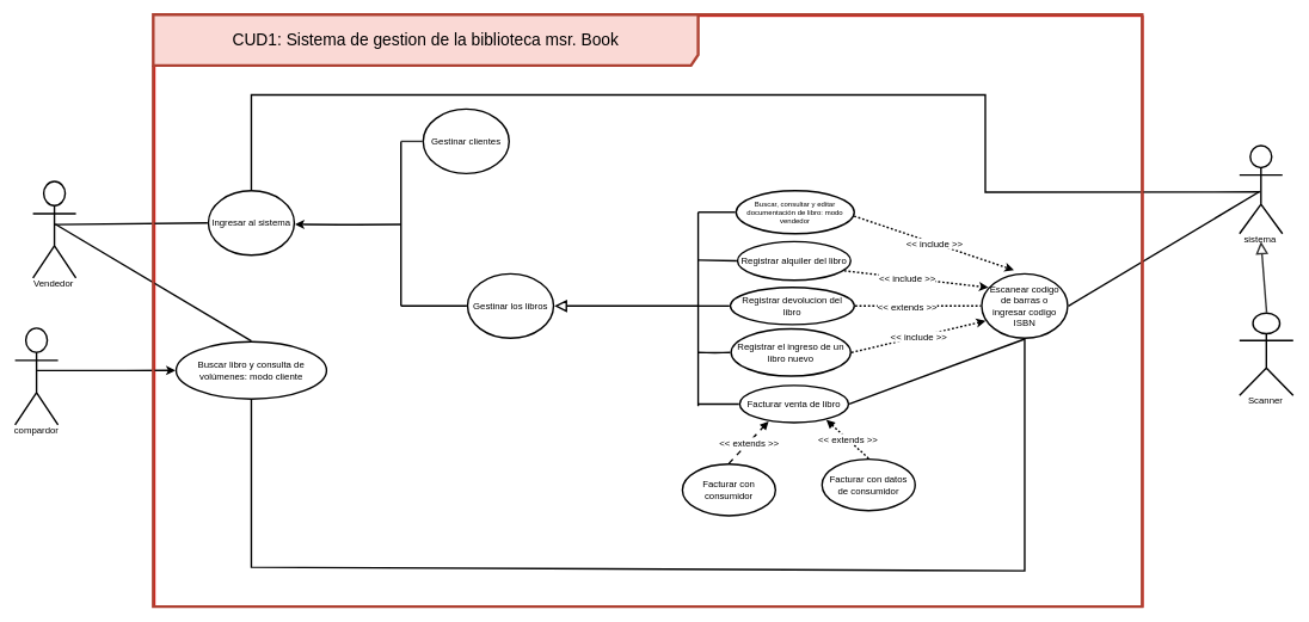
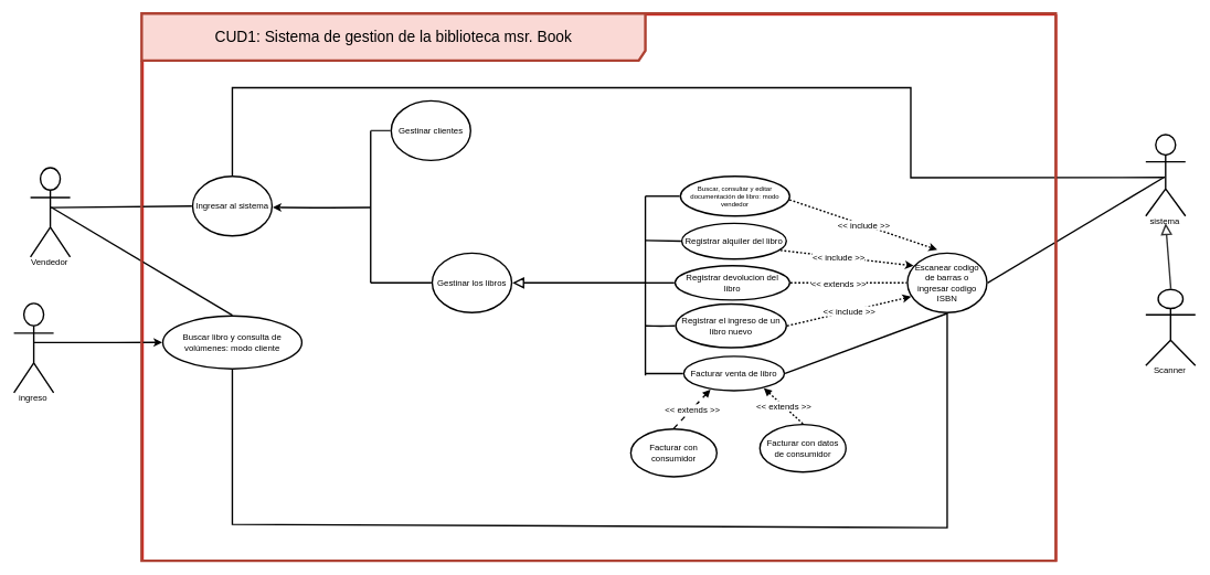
  <mxCell id="0" />
  <mxCell id="1" parent="0" />
  <mxCell id="2" value="" style="html=1;overflow=block;blockSpacing=1;whiteSpace=wrap;container=1;pointerEvents=0;collapsible=0;recursiveResize=0;fontSize=13;spacing=0;strokeColor=#e81313;strokeOpacity=100;fillOpacity=0;fillColor=#000000;strokeWidth=2.3;lucidId=xVevc2svLX9S;" vertex="1" parent="1"><mxGeometry x="215" y="22" width="1380" height="825" as="geometry" /></mxCell>
  <mxCell id="3" value="Vendedor " style="html=1;overflow=block;blockSpacing=1;shape=umlActor;labelPosition=center;verticalLabelPosition=bottom;verticalAlign=top;whiteSpace=nowrap;fontSize=13;align=center;spacing=0;strokeOpacity=100;fillOpacity=100;fillColor=none;strokeWidth=2.3;lucidId=oIXr3bTWR8yv;strokeColor=light-dark(#000000,#000000);fontColor=light-dark(#000000,#000000);" vertex="1" parent="1"><mxGeometry x="45" y="253" width="60" height="135" as="geometry" /></mxCell>
  <mxCell id="4" value="" style="html=1;jettySize=18;whiteSpace=wrap;fontSize=13;strokeOpacity=100;strokeWidth=2.3;rounded=0;startArrow=none;endArrow=none;exitX=0.513;exitY=0.446;exitPerimeter=0;entryX=-0.009;entryY=0.5;entryPerimeter=0;lucidId=~IXrXFqYzqX-;strokeColor=light-dark(#000000,#000000);labelBackgroundColor=light-dark(#FFFFFF,transparent);fontColor=light-dark(#000000,#000000);" edge="1" parent="1" source="3" target="5"><mxGeometry width="100" height="100" relative="1" as="geometry"><Array as="points" /></mxGeometry></mxCell>
  <mxCell id="5" value="Ingresar al sistema " style="html=1;overflow=block;blockSpacing=1;whiteSpace=wrap;ellipse;fontSize=13;spacing=3.8;strokeOpacity=100;fillOpacity=100;fillColor=none;strokeWidth=2.3;lucidId=bJXrP_8hjBpG;strokeColor=light-dark(#000000,#000000);fontColor=light-dark(#000000,#000000);" vertex="1" parent="1"><mxGeometry x="290" y="266" width="120" height="90" as="geometry" /></mxCell>
  <mxCell id="6" value="Gestinar los libros " style="html=1;overflow=block;blockSpacing=1;whiteSpace=wrap;ellipse;fontSize=13;spacing=3.8;strokeOpacity=100;fillOpacity=100;fillColor=none;strokeWidth=2.3;lucidId=mJXr~tETLvj5;strokeColor=light-dark(#000000,#000000);fontColor=light-dark(#000000,#000000);" vertex="1" parent="1"><mxGeometry x="652" y="382" width="120" height="90" as="geometry" /></mxCell>
  <mxCell id="7" value="" style="html=1;jettySize=18;whiteSpace=wrap;fontSize=13;strokeOpacity=100;strokeWidth=2.3;rounded=1;arcSize=24;edgeStyle=orthogonalEdgeStyle;startArrow=none;entryX=1.009;entryY=0.521;entryPerimeter=0;lucidId=gLXrUshnpZkm;strokeColor=light-dark(#000000,#000000);labelBackgroundColor=light-dark(#FFFFFF,transparent);fontColor=light-dark(#000000,#000000);" edge="1" parent="1" target="5"><mxGeometry width="100" height="100" relative="1" as="geometry"><Array as="points" /><mxPoint x="559" y="313" as="sourcePoint" /></mxGeometry></mxCell>
  <mxCell id="8" value="" style="html=1;jettySize=18;whiteSpace=wrap;fontSize=13;strokeOpacity=100;strokeWidth=2.3;rounded=1;arcSize=24;edgeStyle=orthogonalEdgeStyle;startArrow=none;endArrow=none;lucidId=vLXr.lG5ZE0v;strokeColor=light-dark(#000000,#000000);labelBackgroundColor=light-dark(#FFFFFF,transparent);fontColor=light-dark(#000000,#000000);" edge="1" parent="1"><mxGeometry width="100" height="100" relative="1" as="geometry"><Array as="points"><mxPoint x="559" y="383" /></Array><mxPoint x="559" y="197" as="sourcePoint" /><mxPoint x="559" y="427" as="targetPoint" /></mxGeometry></mxCell>
  <mxCell id="9" value="" style="html=1;jettySize=18;whiteSpace=wrap;fontSize=13;strokeOpacity=100;strokeWidth=2.3;rounded=1;arcSize=24;edgeStyle=orthogonalEdgeStyle;startArrow=none;endArrow=none;exitX=-0.009;exitY=0.5;exitPerimeter=0;lucidId=KMXrIlaHuww7;strokeColor=light-dark(#000000,#000000);labelBackgroundColor=light-dark(#FFFFFF,transparent);fontColor=light-dark(#000000,#000000);" edge="1" parent="1" source="6"><mxGeometry width="100" height="100" relative="1" as="geometry"><Array as="points" /><mxPoint x="559" y="427" as="targetPoint" /></mxGeometry></mxCell>
  <mxCell id="10" value="" style="html=1;jettySize=18;whiteSpace=wrap;fontSize=13;strokeColor=light-dark(#333333,#000000);strokeOpacity=100;strokeWidth=2.3;rounded=1;arcSize=24;edgeStyle=orthogonalEdgeStyle;startArrow=none;endArrow=none;exitX=-0.009;exitY=0.5;exitPerimeter=0;lucidId=4MXr3ptMjf~w;" edge="1" parent="1" source="43"><mxGeometry width="100" height="100" relative="1" as="geometry"><Array as="points" /><mxPoint x="559" y="197" as="targetPoint" /></mxGeometry></mxCell>
  <mxCell id="11" value="Registrar devolucion del libro" style="html=1;overflow=block;blockSpacing=1;whiteSpace=wrap;ellipse;fontSize=13;spacing=3.8;strokeOpacity=100;fillOpacity=100;fillColor=none;strokeWidth=2.3;lucidId=O6YrzPI9fsnK;strokeColor=light-dark(#000000,#000000);fontColor=light-dark(#000000,#000000);" vertex="1" parent="1"><mxGeometry x="1019" y="401" width="173" height="52" as="geometry" /></mxCell>
  <mxCell id="12" value="Facturar venta de libro" style="html=1;overflow=block;blockSpacing=1;whiteSpace=wrap;ellipse;fontSize=13;spacing=3.8;strokeOpacity=100;fillOpacity=100;fillColor=none;strokeWidth=2.3;lucidId=U5YrKndhdum1;strokeColor=light-dark(#000000,#000000);fontColor=light-dark(#000000,#000000);" vertex="1" parent="1"><mxGeometry x="1032" y="538" width="152" height="52" as="geometry" /></mxCell>
  <mxCell id="13" value="Registrar alquiler del libro " style="html=1;overflow=block;blockSpacing=1;whiteSpace=wrap;ellipse;fontSize=13;spacing=3.8;strokeOpacity=100;fillOpacity=100;fillColor=none;strokeWidth=2.3;lucidId=U8YrNLJ4~gtg;strokeColor=light-dark(#000000,#000000);fontColor=light-dark(#000000,#000000);" vertex="1" parent="1"><mxGeometry x="1029" y="337" width="158" height="54" as="geometry" /></mxCell>
  <mxCell id="14" value="Buscar libro y consulta de volúmenes: modo cliente" style="html=1;overflow=block;blockSpacing=1;whiteSpace=wrap;ellipse;fontSize=13;spacing=3.8;strokeOpacity=100;fillOpacity=100;fillColor=none;strokeWidth=2.3;lucidId=G8YrbJfAfN3q;strokeColor=light-dark(#000000,#000000);fontColor=light-dark(#000000,#000000);" vertex="1" parent="1"><mxGeometry x="245" y="477" width="210" height="80" as="geometry" /></mxCell>
  <mxCell id="15" value="" style="html=1;jettySize=18;whiteSpace=wrap;fontSize=13;strokeOpacity=100;strokeWidth=2.3;rounded=1;arcSize=24;edgeStyle=orthogonalEdgeStyle;startArrow=block;startFill=0;startSize=12;endArrow=none;exitX=1.009;exitY=0.5;exitPerimeter=0;lucidId=6K0r4LyFNMIm;strokeColor=light-dark(#000000,#000000);labelBackgroundColor=light-dark(#FFFFFF,transparent);fontColor=light-dark(#000000,#000000);" edge="1" parent="1" source="6"><mxGeometry width="100" height="100" relative="1" as="geometry"><Array as="points" /><mxPoint x="974" y="427" as="targetPoint" /></mxGeometry></mxCell>
  <mxCell id="16" value="" style="html=1;jettySize=18;whiteSpace=wrap;fontSize=13;strokeOpacity=100;strokeWidth=2.3;rounded=1;arcSize=24;edgeStyle=orthogonalEdgeStyle;startArrow=none;endArrow=none;lucidId=GL0rQ7vASsBN;strokeColor=light-dark(#000000,#000000);labelBackgroundColor=light-dark(#FFFFFF,transparent);fontColor=light-dark(#000000,#000000);" edge="1" parent="1"><mxGeometry width="100" height="100" relative="1" as="geometry"><Array as="points" /><mxPoint x="974" y="567" as="sourcePoint" /><mxPoint x="974" y="296" as="targetPoint" /></mxGeometry></mxCell>
  <mxCell id="17" value="" style="html=1;jettySize=18;whiteSpace=wrap;fontSize=13;strokeOpacity=100;strokeWidth=2.3;rounded=1;arcSize=24;edgeStyle=orthogonalEdgeStyle;startArrow=none;endArrow=none;exitX=-0.007;exitY=0.5;exitPerimeter=0;lucidId=BN0rINsAk1or;strokeColor=light-dark(#000000,#000000);labelBackgroundColor=light-dark(#FFFFFF,transparent);fontColor=light-dark(#000000,#000000);" edge="1" parent="1" source="12"><mxGeometry width="100" height="100" relative="1" as="geometry"><Array as="points" /><mxPoint x="974" y="564" as="targetPoint" /></mxGeometry></mxCell>
  <mxCell id="18" value="" style="html=1;jettySize=18;whiteSpace=wrap;fontSize=13;strokeOpacity=100;strokeWidth=2.3;rounded=1;arcSize=24;edgeStyle=orthogonalEdgeStyle;startArrow=none;endArrow=none;exitX=-0.007;exitY=0.5;exitPerimeter=0;lucidId=jO0rF9u9ssNE;strokeColor=light-dark(#000000,#000000);labelBackgroundColor=light-dark(#FFFFFF,transparent);fontColor=light-dark(#000000,#000000);" edge="1" parent="1" source="11"><mxGeometry width="100" height="100" relative="1" as="geometry"><Array as="points" /><mxPoint x="974" y="427" as="targetPoint" /></mxGeometry></mxCell>
  <mxCell id="19" value="&lt;font style=&quot;color: light-dark(rgb(0, 0, 0), rgb(0, 0, 0));&quot;&gt;sistema&lt;/font&gt;" style="html=1;overflow=block;blockSpacing=1;shape=umlActor;labelPosition=center;verticalLabelPosition=bottom;verticalAlign=top;whiteSpace=nowrap;fontSize=13;align=center;spacing=0;strokeOpacity=100;fillOpacity=100;fillColor=none;strokeWidth=2.3;lucidId=yyaslwnEzkXT;strokeColor=light-dark(#000000,#000000);" vertex="1" parent="1"><mxGeometry x="1730" y="203" width="60" height="123" as="geometry" /></mxCell>
  <mxCell id="20" value="Scanner" style="html=1;overflow=block;blockSpacing=1;shape=umlActor;labelPosition=center;verticalLabelPosition=bottom;verticalAlign=top;whiteSpace=nowrap;fontSize=13;align=center;spacing=0;strokeOpacity=100;fillOpacity=100;fillColor=none;strokeWidth=2.3;lucidId=nBasvc_rHX9b;strokeColor=light-dark(#000000,#000000);fontColor=light-dark(#000000,#000000);" vertex="1" parent="1"><mxGeometry x="1730" y="437" width="75" height="115" as="geometry" /></mxCell>
  <mxCell id="21" value="" style="html=1;jettySize=18;whiteSpace=wrap;fontSize=13;strokeOpacity=100;strokeWidth=2.3;rounded=1;arcSize=24;edgeStyle=orthogonalEdgeStyle;startArrow=none;endArrow=none;entryX=-0.007;entryY=0.5;entryPerimeter=0;lucidId=HHasgsvg1ZIc;strokeColor=light-dark(#000000,#000000);labelBackgroundColor=light-dark(#FFFFFF,transparent);fontColor=light-dark(#000000,#000000);" edge="1" parent="1" target="22"><mxGeometry width="100" height="100" relative="1" as="geometry"><Array as="points" /><mxPoint x="974" y="492" as="sourcePoint" /></mxGeometry></mxCell>
  <mxCell id="22" value="Registrar el ingreso de un libro nuevo" style="html=1;overflow=block;blockSpacing=1;whiteSpace=wrap;ellipse;fontSize=13;spacing=3.8;strokeOpacity=100;fillOpacity=100;fillColor=none;strokeWidth=2.3;lucidId=XHashisn~-oX;strokeColor=light-dark(#000000,#000000);fontColor=light-dark(#000000,#000000);" vertex="1" parent="1"><mxGeometry x="1020" y="459" width="167" height="66" as="geometry" /></mxCell>
  <mxCell id="23" value="Buscar, consultar y editar documentación de libro: modo vendedor" style="html=1;overflow=block;blockSpacing=1;whiteSpace=wrap;ellipse;fontSize=10;spacing=3.8;strokeOpacity=100;fillOpacity=100;fillColor=none;strokeWidth=2.3;lucidId=1NwsNtOAfyD_;strokeColor=light-dark(#000000,#000000);fontColor=light-dark(#000000,#000000);" vertex="1" parent="1"><mxGeometry x="1027" y="266" width="165" height="60" as="geometry" /></mxCell>
- <mxCell id="24" value="compardor" style="html=1;overflow=block;blockSpacing=1;shape=umlActor;labelPosition=center;verticalLabelPosition=bottom;verticalAlign=top;whiteSpace=nowrap;fontSize=13;align=center;spacing=0;strokeOpacity=100;fillOpacity=100;fillColor=none;strokeWidth=2.3;lucidId=YO0r4VU3BqDC;strokeColor=light-dark(#000000,#000000);fontColor=light-dark(#000000,#000000);" vertex="1" parent="1"><mxGeometry x="20" y="458" width="60" height="135" as="geometry" /></mxCell>
+ <mxCell id="24" value="ingreso" style="html=1;overflow=block;blockSpacing=1;shape=umlActor;labelPosition=center;verticalLabelPosition=bottom;verticalAlign=top;whiteSpace=nowrap;fontSize=13;align=center;spacing=0;strokeOpacity=100;fillOpacity=100;fillColor=none;strokeWidth=2.3;lucidId=YO0r4VU3BqDC;strokeColor=light-dark(#000000,#000000);fontColor=light-dark(#000000,#000000);" vertex="1" parent="1"><mxGeometry x="20" y="458" width="60" height="135" as="geometry" /></mxCell>
  <mxCell id="25" value="" style="html=1;jettySize=18;whiteSpace=wrap;fontSize=13;strokeOpacity=100;strokeWidth=2.3;rounded=1;arcSize=24;edgeStyle=orthogonalEdgeStyle;startArrow=none;exitX=0.513;exitY=0.438;exitPerimeter=0;entryX=-0.005;entryY=0.5;entryPerimeter=0;lucidId=4basG7ldYlMO;strokeColor=light-dark(#000000,#000000);labelBackgroundColor=light-dark(#FFFFFF,transparent);fontColor=light-dark(#000000,#000000);" edge="1" parent="1" source="24" target="14"><mxGeometry width="100" height="100" relative="1" as="geometry"><Array as="points" /></mxGeometry></mxCell>
  <mxCell id="26" value="" style="html=1;jettySize=18;whiteSpace=wrap;fontSize=13;strokeOpacity=100;strokeWidth=2.3;rounded=0;startArrow=none;endArrow=none;exitX=-0.007;exitY=0.5;exitPerimeter=0;lucidId=.QwsrFLfjFW5;strokeColor=light-dark(#000000,#000000);labelBackgroundColor=light-dark(#FFFFFF,transparent);fontColor=light-dark(#000000,#000000);" edge="1" parent="1" source="23"><mxGeometry width="100" height="100" relative="1" as="geometry"><Array as="points" /><mxPoint x="974" y="296" as="targetPoint" /></mxGeometry></mxCell>
  <mxCell id="27" value="" style="html=1;jettySize=18;whiteSpace=wrap;fontSize=13;strokeOpacity=100;strokeWidth=2.3;rounded=0;startArrow=none;endArrow=none;exitX=-0.007;exitY=0.5;exitPerimeter=0;lucidId=bRws1zbU_QAE;strokeColor=light-dark(#000000,#000000);labelBackgroundColor=light-dark(#FFFFFF,transparent);fontColor=light-dark(#000000,#000000);" edge="1" parent="1" source="13"><mxGeometry width="100" height="100" relative="1" as="geometry"><Array as="points" /><mxPoint x="974" y="363" as="targetPoint" /></mxGeometry></mxCell>
  <mxCell id="28" value="" style="html=1;jettySize=18;whiteSpace=wrap;fontSize=13;strokeOpacity=100;dashed=1;fixDash=1;strokeWidth=2.3;rounded=0;startArrow=none;exitX=0.943;exitY=0.756;exitPerimeter=0;entryX=0.077;entryY=0.214;entryPerimeter=0;lucidId=EZws5aemi_nT;strokeColor=light-dark(#000000,#000000);labelBackgroundColor=light-dark(#FFFFFF,transparent);fontColor=light-dark(#000000,#000000);" edge="1" parent="1" source="13" target="38"><mxGeometry width="100" height="100" relative="1" as="geometry"><Array as="points" /></mxGeometry></mxCell>
  <mxCell id="29" value="&amp;lt;&amp;lt; include &amp;gt;&amp;gt;" style="text;html=1;resizable=0;labelBackgroundColor=light-dark(#FFFFFF,transparent);align=center;verticalAlign=middle;fontSize=13;fontColor=light-dark(#000000,#000000);" vertex="1" parent="28"><mxGeometry x="-0.133" relative="1" as="geometry" /></mxCell>
  <mxCell id="30" value="" style="html=1;jettySize=18;whiteSpace=wrap;fontSize=13;strokeOpacity=100;dashed=1;fixDash=1;strokeWidth=2.3;rounded=0;startArrow=none;exitX=0.999;exitY=0.591;exitPerimeter=0;lucidId=DZwspcOxrB_1;strokeColor=light-dark(#000000,#000000);labelBackgroundColor=light-dark(#FFFFFF,transparent);fontColor=light-dark(#000000,#000000);" edge="1" parent="1" source="23"><mxGeometry width="100" height="100" relative="1" as="geometry"><Array as="points" /><mxPoint x="1415" y="377" as="targetPoint" /></mxGeometry></mxCell>
  <mxCell id="31" value="&amp;lt;&amp;lt; include &amp;gt;&amp;gt;" style="text;html=1;resizable=0;labelBackgroundColor=light-dark(#FFFFFF,transparent);align=center;verticalAlign=middle;fontSize=13;fontColor=light-dark(#000000,#000000);" vertex="1" parent="30"><mxGeometry relative="1" as="geometry" /></mxCell>
  <mxCell id="32" value="Facturar con consumidor " style="html=1;overflow=block;blockSpacing=1;whiteSpace=wrap;ellipse;fontSize=13;spacing=3.8;strokeOpacity=100;fillOpacity=100;fillColor=none;strokeWidth=2.3;lucidId=1PashBt~V2PM;strokeColor=light-dark(#000000,#000000);fontColor=light-dark(#000000,#000000);" vertex="1" parent="1"><mxGeometry x="952" y="648" width="130" height="72" as="geometry" /></mxCell>
  <mxCell id="33" value="" style="html=1;jettySize=18;whiteSpace=wrap;fontSize=13;strokeOpacity=100;dashed=1;fixDash=1;dashPattern=8 8;strokeWidth=2.3;rounded=0;startArrow=none;endArrow=block;endFill=1;exitX=0.5;exitY=-0.016;exitPerimeter=0;entryX=0.266;entryY=0.963;entryPerimeter=0;lucidId=iQasidGdORtl;strokeColor=light-dark(#000000,#000000);labelBackgroundColor=light-dark(#FFFFFF,transparent);fontColor=light-dark(#000000,#000000);" edge="1" parent="1" source="32" target="12"><mxGeometry width="100" height="100" relative="1" as="geometry"><Array as="points" /></mxGeometry></mxCell>
  <mxCell id="34" value="&amp;lt;&amp;lt; extends &amp;gt;&amp;gt;" style="text;html=1;resizable=0;labelBackgroundColor=light-dark(#FFFFFF,transparent);align=center;verticalAlign=middle;fontSize=13;fontColor=light-dark(#000000,#000000);" vertex="1" parent="33"><mxGeometry relative="1" as="geometry" /></mxCell>
  <mxCell id="35" value="Facturar  con datos de consumidor" style="html=1;overflow=block;blockSpacing=1;whiteSpace=wrap;ellipse;fontSize=13;spacing=3.8;strokeOpacity=100;fillOpacity=100;fillColor=none;strokeWidth=2.3;lucidId=XSasqAY3qUGY;strokeColor=light-dark(#000000,#000000);fontColor=light-dark(#000000,#000000);" vertex="1" parent="1"><mxGeometry x="1147" y="641" width="130" height="72" as="geometry" /></mxCell>
  <mxCell id="36" value="" style="html=1;jettySize=18;whiteSpace=wrap;fontSize=13;strokeOpacity=100;dashed=1;fixDash=1;strokeWidth=2.3;rounded=0;startArrow=none;endArrow=block;endFill=1;exitX=0.5;exitY=-0.016;exitPerimeter=0;entryX=0.796;entryY=0.925;entryPerimeter=0;lucidId=cTasbbp6tT2n;strokeColor=light-dark(#000000,#000000);labelBackgroundColor=light-dark(#FFFFFF,transparent);fontColor=light-dark(#000000,#000000);" edge="1" parent="1" source="35" target="12"><mxGeometry width="100" height="100" relative="1" as="geometry"><Array as="points" /></mxGeometry></mxCell>
  <mxCell id="37" value="&amp;lt;&amp;lt; extends &amp;gt;&amp;gt;" style="text;html=1;resizable=0;labelBackgroundColor=light-dark(#FFFFFF,transparent);align=center;verticalAlign=middle;fontSize=13;fontColor=light-dark(#000000,#000000);" vertex="1" parent="36"><mxGeometry relative="1" as="geometry" /></mxCell>
  <mxCell id="38" value="Escanear codigo de barras o ingresar codigo ISBN" style="html=1;overflow=block;blockSpacing=1;whiteSpace=wrap;ellipse;fontSize=13;spacing=3.8;strokeOpacity=100;fillOpacity=100;fillColor=none;strokeWidth=2.3;lucidId=V1asy1ytXCpG;strokeColor=light-dark(#000000,#000000);fontColor=light-dark(#000000,#000000);" vertex="1" parent="1"><mxGeometry x="1370" y="382" width="120" height="90" as="geometry" /></mxCell>
  <mxCell id="39" value="" style="html=1;jettySize=18;whiteSpace=wrap;fontSize=13;strokeOpacity=100;strokeWidth=2.3;rounded=0;startArrow=none;endArrow=none;exitX=0.5;exitY=-0.014;exitPerimeter=0;entryX=0.519;entryY=0.442;entryPerimeter=0;lucidId=zNws1YXgfsPW;strokeColor=light-dark(#000000,#000000);labelBackgroundColor=light-dark(#FFFFFF,transparent);fontColor=light-dark(#000000,#000000);" edge="1" parent="1" source="14" target="3"><mxGeometry width="100" height="100" relative="1" as="geometry"><Array as="points" /></mxGeometry></mxCell>
  <mxCell id="40" value="" style="html=1;jettySize=18;whiteSpace=wrap;fontSize=13;strokeOpacity=100;dashed=1;fixDash=1;strokeWidth=2.3;rounded=0;startArrow=none;exitX=1.007;exitY=0.5;exitPerimeter=0;entryX=0.045;entryY=0.731;entryPerimeter=0;lucidId=MZwseBZj4PpD;strokeColor=light-dark(#000000,#000000);labelBackgroundColor=light-dark(#FFFFFF,transparent);fontColor=light-dark(#000000,#000000);" edge="1" parent="1" source="22" target="38"><mxGeometry width="100" height="100" relative="1" as="geometry"><Array as="points" /></mxGeometry></mxCell>
  <mxCell id="41" value="&amp;lt;&amp;lt; include &amp;gt;&amp;gt;" style="text;html=1;resizable=0;labelBackgroundColor=light-dark(#FFFFFF,transparent);align=center;verticalAlign=middle;fontSize=13;fontColor=light-dark(#000000,#000000);" vertex="1" parent="40"><mxGeometry relative="1" as="geometry" /></mxCell>
  <mxCell id="42" value="" style="html=1;jettySize=18;whiteSpace=wrap;fontSize=13;strokeOpacity=100;strokeWidth=2.3;rounded=0;startArrow=none;endArrow=none;exitX=1.007;exitY=0.5;exitPerimeter=0;entryX=0.5;entryY=1.013;entryPerimeter=0;lucidId=YZws-I7peeWS;strokeColor=light-dark(#000000,#000000);labelBackgroundColor=light-dark(#FFFFFF,transparent);fontColor=light-dark(#000000,#000000);" edge="1" parent="1" source="12" target="38"><mxGeometry width="100" height="100" relative="1" as="geometry"><Array as="points" /></mxGeometry></mxCell>
  <mxCell id="43" value="Gestinar clientes " style="html=1;overflow=block;blockSpacing=1;whiteSpace=wrap;ellipse;fontSize=13;spacing=3.8;strokeOpacity=100;fillOpacity=100;fillColor=none;strokeWidth=2.3;lucidId=5JXrqo1UMTVE;strokeColor=light-dark(#000000,#000000);fontColor=light-dark(#000000,#000000);" vertex="1" parent="1"><mxGeometry x="590" y="152" width="120" height="90" as="geometry" /></mxCell>
  <mxCell id="44" value="" style="html=1;jettySize=18;whiteSpace=wrap;fontSize=13;strokeColor=light-dark(#333333,#000000);strokeOpacity=100;strokeWidth=2.3;rounded=0;startArrow=none;endArrow=block;endFill=0;endSize=12;exitX=0.505;exitY=-0.008;exitPerimeter=0;lucidId=F9wsg7Pv3DKP;fontColor=light-dark(#000000,#000000);" edge="1" parent="1" source="20"><mxGeometry width="100" height="100" relative="1" as="geometry"><Array as="points" /><mxPoint x="1760" y="337" as="targetPoint" /></mxGeometry></mxCell>
  <mxCell id="45" value="" style="html=1;jettySize=18;whiteSpace=wrap;fontSize=13;strokeOpacity=100;dashed=1;fixDash=1;strokeWidth=2.3;rounded=0;endArrow=none;exitX=1.007;exitY=0.5;exitPerimeter=0;entryX=-0.009;entryY=0.5;entryPerimeter=0;lucidId=DH4tYcw.Grt7;strokeColor=light-dark(#000000,#000000);labelBackgroundColor=light-dark(#FFFFFF,transparent);fontColor=light-dark(#000000,#000000);" edge="1" parent="1" source="11" target="38"><mxGeometry width="100" height="100" relative="1" as="geometry"><Array as="points" /></mxGeometry></mxCell>
  <mxCell id="46" value="&amp;lt;&amp;lt; extends &amp;gt;&amp;gt;" style="text;html=1;resizable=0;labelBackgroundColor=light-dark(#FFFFFF,transparent);align=center;verticalAlign=middle;fontSize=13;fontColor=light-dark(#000000,#000000);" vertex="1" parent="45"><mxGeometry x="-0.179" relative="1" as="geometry" /></mxCell>
  <mxCell id="47" value="" style="html=1;jettySize=18;whiteSpace=wrap;fontSize=13;strokeOpacity=100;strokeWidth=2.3;rounded=0;startArrow=none;endArrow=none;exitX=1.009;exitY=0.5;exitPerimeter=0;entryX=0.478;entryY=0.519;entryPerimeter=0;lucidId=AM4tA7_G4nCi;strokeColor=light-dark(#000000,#000000);labelBackgroundColor=light-dark(#FFFFFF,transparent);fontColor=light-dark(#000000,#000000);" edge="1" parent="1" source="38" target="19"><mxGeometry width="100" height="100" relative="1" as="geometry"><Array as="points" /></mxGeometry></mxCell>
  <mxCell id="48" value="" style="html=1;jettySize=18;whiteSpace=wrap;fontSize=13;strokeOpacity=100;strokeWidth=2.3;rounded=0;startArrow=none;endArrow=none;exitX=0.5;exitY=-0.013;exitPerimeter=0;entryX=0.468;entryY=0.526;entryPerimeter=0;lucidId=LM4thJ3m6zZ_;strokeColor=light-dark(#000000,#000000);labelBackgroundColor=light-dark(#FFFFFF,transparent);fontColor=light-dark(#000000,#000000);" edge="1" parent="1" source="5" target="19"><mxGeometry width="100" height="100" relative="1" as="geometry"><Array as="points"><mxPoint x="350" y="132" /><mxPoint x="1375" y="132" /><mxPoint x="1375" y="268" /></Array></mxGeometry></mxCell>
  <mxCell id="49" value="" style="html=1;jettySize=18;whiteSpace=wrap;fontSize=13;strokeOpacity=100;strokeWidth=2.3;rounded=0;startArrow=none;endArrow=none;exitX=0.5;exitY=1.014;exitPerimeter=0;entryX=0.5;entryY=1.013;entryPerimeter=0;lucidId=gTevyQU5BwPr;strokeColor=light-dark(#000000,#000000);labelBackgroundColor=light-dark(#FFFFFF,transparent);fontColor=light-dark(#000000,#000000);" edge="1" parent="1" source="14" target="38"><mxGeometry width="100" height="100" relative="1" as="geometry"><Array as="points"><mxPoint x="350" y="792" /><mxPoint x="1430" y="797" /></Array></mxGeometry></mxCell>
  <mxCell id="50" value="&lt;span style=&quot;font-size: 23px;&quot;&gt;&lt;font style=&quot;color: light-dark(rgb(0, 0, 0), rgb(0, 0, 0));&quot;&gt;CUD1: Sistema de gestion de la biblioteca msr. Book&lt;/font&gt;&lt;/span&gt;" style="shape=umlFrame;whiteSpace=wrap;html=1;pointerEvents=0;fillColor=light-dark(#FAD9D5,#CC99FF);strokeColor=light-dark(#AE4132,#660066);strokeWidth=4;width=761;height=71;" vertex="1" parent="1"><mxGeometry x="213" y="20" width="1381" height="827" as="geometry" /></mxCell>
